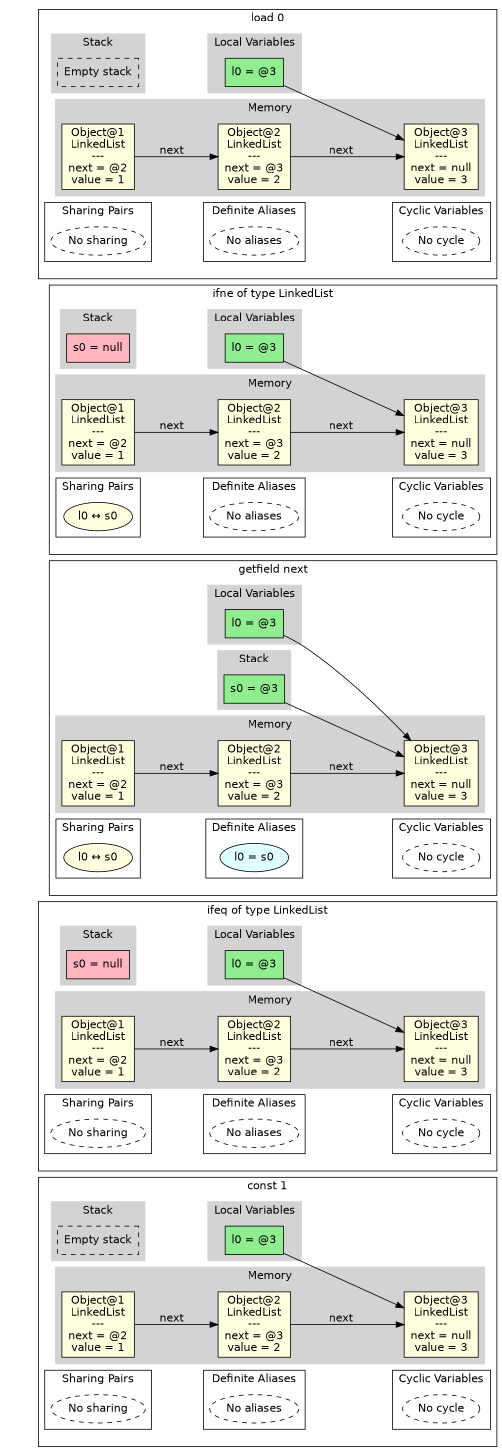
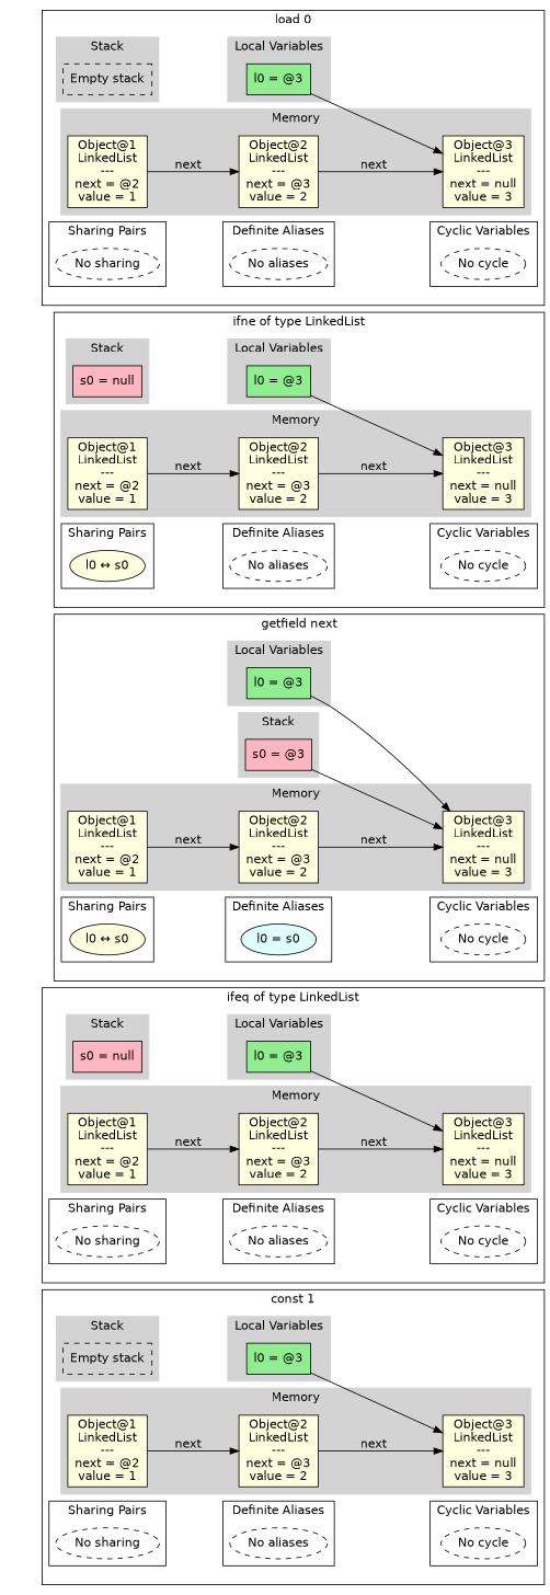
  digraph {
    anchor_start=anchor_519716203655948
    rankdir=LR
    fontname="DejaVu Sans"
    node [fillcolor=lightyellow shape=box style=filled fontname="DejaVu Sans"]
    edge [fontname="DejaVu Sans"]
    anchor [fillcolor=lightblue height=0 shape=point style=invis width=0]
    n2 [fillcolor=lightgreen label="l0 = @3"]
    n3 [fillcolor=white label="Empty stack" style=dashed]
    n4 [label="Object@1\nLinkedList\n---\nnext = @2\nvalue = 1\n"]
    n5 [label="Object@2\nLinkedList\n---\nnext = @3\nvalue = 2\n"]
    n6 [label="Object@3\nLinkedList\n---\nnext = null\nvalue = 3\n"]
    n7 [fillcolor=white label="No sharing" shape=ellipse style=dashed]
    n8 [fillcolor=white label="No aliases" shape=ellipse style=dashed]
    n9 [fillcolor=white label="No cycle" shape=ellipse style=dashed]
    anchor_519716200201957 [fillcolor=lightblue shape=point style=invis]
    n11 [fillcolor=lightgreen label="l0 = @3"]
    n12 [fillcolor=lightpink label="s0 = null"]
    n13 [label="Object@1\nLinkedList\n---\nnext = @2\nvalue = 1\n"]
    n14 [label="Object@2\nLinkedList\n---\nnext = @3\nvalue = 2\n"]
    n15 [label="Object@3\nLinkedList\n---\nnext = null\nvalue = 3\n"]
    n16 [label="l0 ↔ s0" shape=ellipse]
    n17 [fillcolor=white label="No aliases" shape=ellipse style=dashed]
    n18 [fillcolor=white label="No cycle" shape=ellipse style=dashed]
    anchor_519716201967623 [fillcolor=lightblue shape=point style=invis]
    n20 [fillcolor=lightgreen label="l0 = @3"]
-   n21 [fillcolor=lightgreen label="s0 = @3"]
+   n21 [fillcolor=lightpink label="s0 = @3"]
    n22 [label="Object@1\nLinkedList\n---\nnext = @2\nvalue = 1\n"]
    n23 [label="Object@2\nLinkedList\n---\nnext = @3\nvalue = 2\n"]
    n24 [label="Object@3\nLinkedList\n---\nnext = null\nvalue = 3\n"]
    n25 [label="l0 ↔ s0" shape=ellipse]
    n26 [fillcolor=lightcyan label="l0 = s0" shape=ellipse]
    n27 [fillcolor=white label="No cycle" shape=ellipse style=dashed]
    anchor_519716200781585 [fillcolor=lightblue shape=point style=invis]
    n29 [fillcolor=lightgreen label="l0 = @3"]
    n30 [fillcolor=lightpink label="s0 = null"]
    n31 [label="Object@1\nLinkedList\n---\nnext = @2\nvalue = 1\n"]
    n32 [label="Object@2\nLinkedList\n---\nnext = @3\nvalue = 2\n"]
    n33 [label="Object@3\nLinkedList\n---\nnext = null\nvalue = 3\n"]
    n34 [fillcolor=white label="No sharing" shape=ellipse style=dashed]
    n35 [fillcolor=white label="No aliases" shape=ellipse style=dashed]
    n36 [fillcolor=white label="No cycle" shape=ellipse style=dashed]
    anchor_519716202889589 [fillcolor=lightblue shape=point style=invis]
    n38 [fillcolor=lightgreen label="l0 = @3"]
    n39 [fillcolor=white label="Empty stack" style=dashed]
    n40 [label="Object@1\nLinkedList\n---\nnext = @2\nvalue = 1\n"]
    n41 [label="Object@2\nLinkedList\n---\nnext = @3\nvalue = 2\n"]
    n42 [label="Object@3\nLinkedList\n---\nnext = null\nvalue = 3\n"]
    n43 [fillcolor=white label="No sharing" shape=ellipse style=dashed]
    n44 [fillcolor=white label="No aliases" shape=ellipse style=dashed]
    n45 [fillcolor=white label="No cycle" shape=ellipse style=dashed]
    anchor_519716203655948 [fillcolor=lightblue shape=point style=invis]
    anchor_start [fillcolor=lightblue shape=point style=invis]
    subgraph cluster_1 {
      style=invis
      anchor
    }
    subgraph cluster_2 {
      label="load 0"
      anchor_519716200201957
      subgraph cluster_3 {
        color=lightgrey
        label="Local Variables"
        style=filled
        n2
      }
      subgraph cluster_4 {
        color=lightgrey
        label=Stack
        style=filled
        n3
      }
      subgraph cluster_5 {
        color=lightgrey
        label=Memory
        style=filled
        n4
        n5
        n6
      }
      subgraph cluster_6 {
        label="Sharing Pairs"
        n7
      }
      subgraph cluster_7 {
        label="Definite Aliases"
        n8
      }
      subgraph cluster_8 {
        label="Cyclic Variables"
        n9
      }
    }
    subgraph cluster_9 {
      label="ifne of type LinkedList"
      anchor_519716201967623
      subgraph cluster_10 {
        color=lightgrey
        label="Local Variables"
        style=filled
        n11
      }
      subgraph cluster_11 {
        color=lightgrey
        label=Stack
        style=filled
        n12
      }
      subgraph cluster_12 {
        color=lightgrey
        label=Memory
        style=filled
        n13
        n14
        n15
      }
      subgraph cluster_13 {
        label="Sharing Pairs"
        n16
      }
      subgraph cluster_14 {
        label="Definite Aliases"
        n17
      }
      subgraph cluster_15 {
        label="Cyclic Variables"
        n18
      }
    }
    subgraph cluster_16 {
      label="getfield next"
      anchor_519716200781585
      subgraph cluster_17 {
        color=lightgrey
        label="Local Variables"
        style=filled
        n20
      }
      subgraph cluster_18 {
        color=lightgrey
        label=Stack
        style=filled
        n21
      }
      subgraph cluster_19 {
        color=lightgrey
        label=Memory
        style=filled
        n22
        n23
        n24
      }
      subgraph cluster_20 {
        label="Sharing Pairs"
        n25
      }
      subgraph cluster_21 {
        label="Definite Aliases"
        n26
      }
      subgraph cluster_22 {
        label="Cyclic Variables"
        n27
      }
    }
    subgraph cluster_23 {
      label="ifeq of type LinkedList"
      anchor_519716202889589
      subgraph cluster_24 {
        color=lightgrey
        label="Local Variables"
        style=filled
        n29
      }
      subgraph cluster_25 {
        color=lightgrey
        label=Stack
        style=filled
        n30
      }
      subgraph cluster_26 {
        color=lightgrey
        label=Memory
        style=filled
        n31
        n32
        n33
      }
      subgraph cluster_27 {
        label="Sharing Pairs"
        n34
      }
      subgraph cluster_28 {
        label="Definite Aliases"
        n35
      }
      subgraph cluster_29 {
        label="Cyclic Variables"
        n36
      }
    }
    subgraph cluster_30 {
      label="const 1"
      anchor_519716203655948
      subgraph cluster_31 {
        color=lightgrey
        label="Local Variables"
        style=filled
        n38
      }
      subgraph cluster_32 {
        color=lightgrey
        label=Stack
        style=filled
        n39
      }
      subgraph cluster_33 {
        color=lightgrey
        label=Memory
        style=filled
        n40
        n41
        n42
      }
      subgraph cluster_34 {
        label="Sharing Pairs"
        n43
      }
      subgraph cluster_35 {
        label="Definite Aliases"
        n44
      }
      subgraph cluster_36 {
        label="Cyclic Variables"
        n45
      }
    }
    n2 -> n6
    n4 -> n5 [label=next]
    n5 -> n6 [label=next]
    n7 -> n8 [style=invis weight=10]
    n8 -> n9 [style=invis weight=10]
    n11 -> n15
    n13 -> n14 [label=next]
    n14 -> n15 [label=next]
    n16 -> n17 [style=invis weight=10]
    n17 -> n18 [style=invis weight=10]
    n20 -> n24
    n21 -> n24
    n22 -> n23 [label=next]
    n23 -> n24 [label=next]
    n25 -> n26 [style=invis weight=10]
    n26 -> n27 [style=invis weight=10]
    n29 -> n33
    n31 -> n32 [label=next]
    n32 -> n33 [label=next]
    n34 -> n35 [style=invis weight=10]
    n35 -> n36 [style=invis weight=10]
    n38 -> n42
    n40 -> n41 [label=next]
    n41 -> n42 [label=next]
    n43 -> n44 [style=invis weight=10]
    n44 -> n45 [style=invis weight=10]
    anchor_start -> anchor_519716200201957 [style=invis]
    anchor_start -> anchor_519716201967623 [style=invis]
    anchor_start -> anchor_519716200781585 [style=invis]
    anchor_start -> anchor_519716202889589 [style=invis]
    anchor_start -> anchor_519716203655948 [style=invis]
  }
